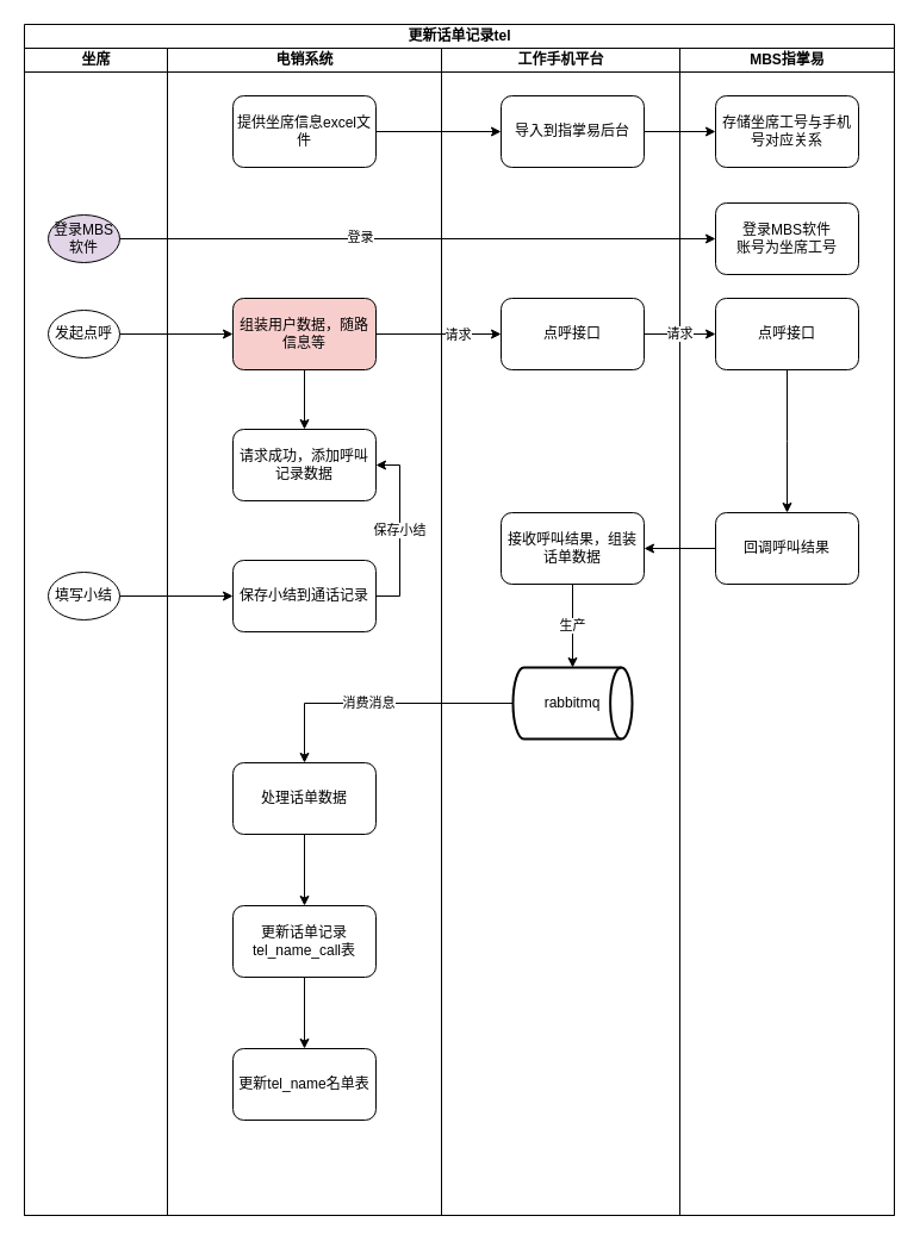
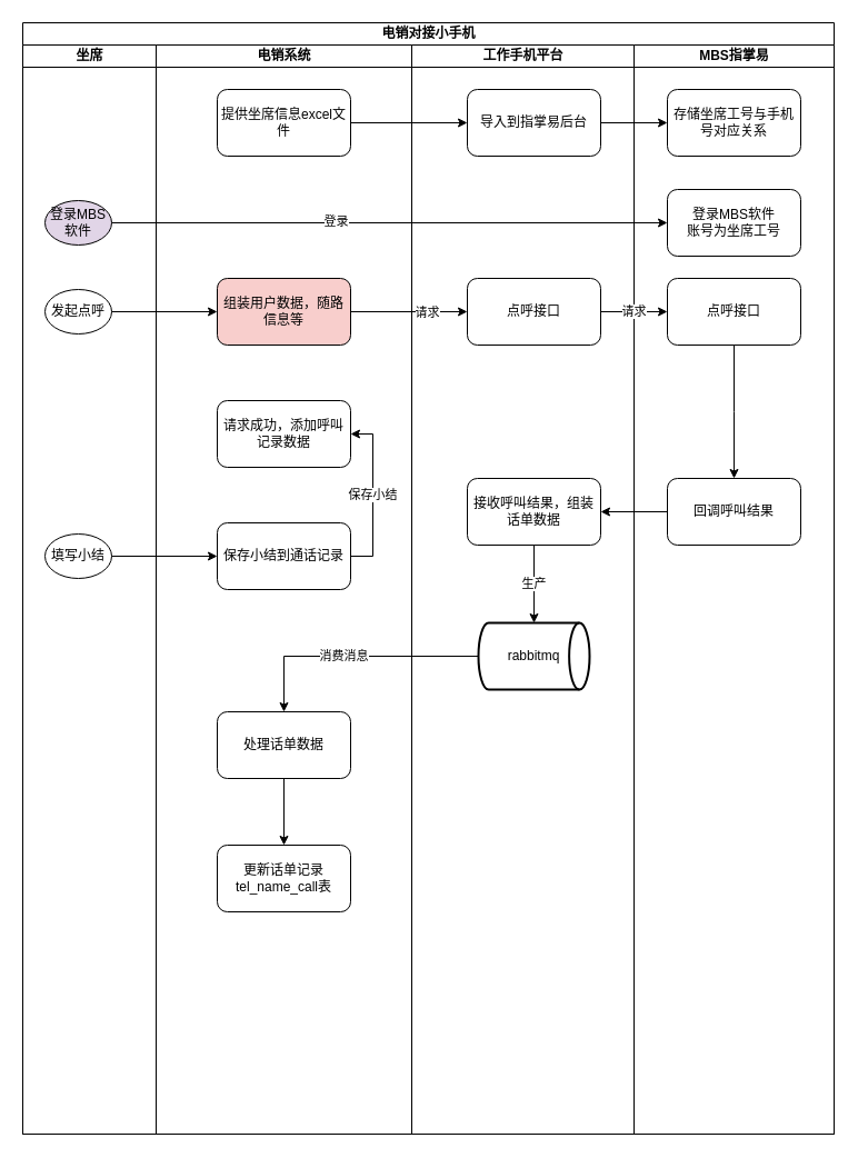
  <mxCell id="0" />
  <mxCell id="1" parent="0" />
- <mxCell id="2" value="更新话单记录tel" style="swimlane;childLayout=stackLayout;resizeParent=1;resizeParentMax=0;startSize=20;html=1;" vertex="1" parent="1"><mxGeometry x="20" y="20" width="730" height="1000" as="geometry" /></mxCell>
+ <mxCell id="2" value="电销对接小手机" style="swimlane;childLayout=stackLayout;resizeParent=1;resizeParentMax=0;startSize=20;html=1;" vertex="1" parent="1"><mxGeometry x="20" y="20" width="730" height="1000" as="geometry" /></mxCell>
  <mxCell id="3" value="坐席" style="swimlane;startSize=20;html=1;" vertex="1" parent="2"><mxGeometry y="20" width="120" height="980" as="geometry" /></mxCell>
  <mxCell id="4" value="登录MBS软件" style="ellipse;whiteSpace=wrap;html=1;fillColor=#e1d5e7;" vertex="1" parent="3"><mxGeometry x="20.0" y="140" width="60" height="40" as="geometry" /></mxCell>
  <mxCell id="5" value="发起点呼" style="ellipse;whiteSpace=wrap;html=1;" vertex="1" parent="3"><mxGeometry x="20.0" y="220" width="60" height="40" as="geometry" /></mxCell>
  <mxCell id="6" value="填写小结" style="ellipse;whiteSpace=wrap;html=1;" vertex="1" parent="3"><mxGeometry x="20.0" y="440" width="60" height="40" as="geometry" /></mxCell>
  <mxCell id="7" value="电销系统" style="swimlane;startSize=20;html=1;" vertex="1" parent="2"><mxGeometry x="120" y="20" width="230" height="980" as="geometry" /></mxCell>
  <mxCell id="8" style="edgeStyle=orthogonalEdgeStyle;rounded=0;orthogonalLoop=1;jettySize=auto;html=1;" edge="1" parent="7" source="9"><mxGeometry relative="1" as="geometry"><mxPoint x="280.0" y="70" as="targetPoint" /></mxGeometry></mxCell>
  <mxCell id="9" value="提供坐席信息excel文件" style="rounded=1;whiteSpace=wrap;html=1;" vertex="1" parent="7"><mxGeometry x="55.0" y="40" width="120" height="60" as="geometry" /></mxCell>
- <mxCell id="10" value="" style="edgeStyle=orthogonalEdgeStyle;rounded=0;orthogonalLoop=1;jettySize=auto;html=1;" edge="1" parent="7" source="11" target="12"><mxGeometry relative="1" as="geometry" /></mxCell>
  <mxCell id="11" value="组装用户数据，随路信息等" style="rounded=1;whiteSpace=wrap;html=1;fillColor=#f8cecc;" vertex="1" parent="7"><mxGeometry x="55.0" y="210" width="120" height="60" as="geometry" /></mxCell>
  <mxCell id="12" value="请求成功，添加呼叫记录数据" style="rounded=1;whiteSpace=wrap;html=1;" vertex="1" parent="7"><mxGeometry x="55.0" y="320" width="120" height="60" as="geometry" /></mxCell>
  <mxCell id="13" value="" style="edgeStyle=orthogonalEdgeStyle;rounded=0;orthogonalLoop=1;jettySize=auto;html=1;" edge="1" parent="7" source="14" target="16"><mxGeometry relative="1" as="geometry" /></mxCell>
  <mxCell id="14" value="处理话单数据" style="rounded=1;whiteSpace=wrap;html=1;" vertex="1" parent="7"><mxGeometry x="55.0" y="600" width="120" height="60" as="geometry" /></mxCell>
- <mxCell id="15" value="" style="edgeStyle=orthogonalEdgeStyle;rounded=0;orthogonalLoop=1;jettySize=auto;html=1;" edge="1" parent="7" source="16" target="17"><mxGeometry relative="1" as="geometry" /></mxCell>
  <mxCell id="16" value="更新话单记录tel_name_call表" style="rounded=1;whiteSpace=wrap;html=1;" vertex="1" parent="7"><mxGeometry x="55.0" y="720" width="120" height="60" as="geometry" /></mxCell>
- <mxCell id="17" value="更新tel_name名单表" style="rounded=1;whiteSpace=wrap;html=1;" vertex="1" parent="7"><mxGeometry x="55.0" y="840" width="120" height="60" as="geometry" /></mxCell>
  <mxCell id="18" value="保存小结" style="edgeStyle=orthogonalEdgeStyle;rounded=0;orthogonalLoop=1;jettySize=auto;html=1;entryX=1;entryY=0.5;entryDx=0;entryDy=0;" edge="1" parent="7" source="19" target="12"><mxGeometry relative="1" as="geometry"><Array as="points"><mxPoint x="195" y="460" /><mxPoint x="195" y="350" /></Array></mxGeometry></mxCell>
  <mxCell id="19" value="保存小结到通话记录" style="rounded=1;whiteSpace=wrap;html=1;" vertex="1" parent="7"><mxGeometry x="55.0" y="430" width="120" height="60" as="geometry" /></mxCell>
  <mxCell id="20" value="工作手机平台" style="swimlane;startSize=20;html=1;" vertex="1" parent="2"><mxGeometry x="350" y="20" width="200" height="980" as="geometry" /></mxCell>
  <mxCell id="21" value="导入到指掌易后台" style="rounded=1;whiteSpace=wrap;html=1;" vertex="1" parent="20"><mxGeometry x="50.0" y="40" width="120" height="60" as="geometry" /></mxCell>
  <mxCell id="22" value="点呼接口" style="rounded=1;whiteSpace=wrap;html=1;" vertex="1" parent="20"><mxGeometry x="50.0" y="210" width="120" height="60" as="geometry" /></mxCell>
  <mxCell id="23" value="接收呼叫结果，组装话单数据" style="rounded=1;whiteSpace=wrap;html=1;" vertex="1" parent="20"><mxGeometry x="50.0" y="390" width="120" height="60" as="geometry" /></mxCell>
  <mxCell id="24" value="rabbitmq" style="strokeWidth=2;html=1;shape=mxgraph.flowchart.direct_data;whiteSpace=wrap;" vertex="1" parent="20"><mxGeometry x="60.0" y="520" width="100" height="60" as="geometry" /></mxCell>
  <mxCell id="25" value="生产" style="edgeStyle=orthogonalEdgeStyle;rounded=0;orthogonalLoop=1;jettySize=auto;html=1;entryX=0.5;entryY=0;entryDx=0;entryDy=0;entryPerimeter=0;" edge="1" parent="20" source="23" target="24"><mxGeometry relative="1" as="geometry" /></mxCell>
  <mxCell id="26" value="MBS指掌易" style="swimlane;startSize=20;html=1;" vertex="1" parent="2"><mxGeometry x="550" y="20" width="180" height="980" as="geometry" /></mxCell>
  <mxCell id="27" value="存储坐席工号与手机号对应关系" style="rounded=1;whiteSpace=wrap;html=1;" vertex="1" parent="26"><mxGeometry x="30.0" y="40" width="120" height="60" as="geometry" /></mxCell>
  <mxCell id="28" value="登录MBS软件&lt;br&gt;账号为坐席工号" style="rounded=1;whiteSpace=wrap;html=1;" vertex="1" parent="26"><mxGeometry x="30.0" y="130" width="120" height="60" as="geometry" /></mxCell>
  <mxCell id="29" style="edgeStyle=orthogonalEdgeStyle;rounded=0;orthogonalLoop=1;jettySize=auto;html=1;" edge="1" parent="26" source="30"><mxGeometry relative="1" as="geometry"><mxPoint x="90.0" y="390" as="targetPoint" /></mxGeometry></mxCell>
  <mxCell id="30" value="点呼接口" style="rounded=1;whiteSpace=wrap;html=1;" vertex="1" parent="26"><mxGeometry x="30.0" y="210" width="120" height="60" as="geometry" /></mxCell>
  <mxCell id="31" value="回调呼叫结果" style="rounded=1;whiteSpace=wrap;html=1;" vertex="1" parent="26"><mxGeometry x="30.0" y="390" width="120" height="60" as="geometry" /></mxCell>
  <mxCell id="32" style="edgeStyle=orthogonalEdgeStyle;rounded=0;orthogonalLoop=1;jettySize=auto;html=1;entryX=0;entryY=0.5;entryDx=0;entryDy=0;" edge="1" parent="2" source="21" target="27"><mxGeometry relative="1" as="geometry" /></mxCell>
  <mxCell id="33" style="edgeStyle=orthogonalEdgeStyle;rounded=0;orthogonalLoop=1;jettySize=auto;html=1;entryX=0;entryY=0.5;entryDx=0;entryDy=0;" edge="1" parent="2" source="4" target="28"><mxGeometry relative="1" as="geometry"><mxPoint x="560.0" y="180" as="targetPoint" /></mxGeometry></mxCell>
  <mxCell id="34" value="登录" style="edgeLabel;html=1;align=center;verticalAlign=middle;resizable=0;points=[];" vertex="1" connectable="0" parent="33"><mxGeometry x="-0.198" y="2" relative="1" as="geometry"><mxPoint as="offset" /></mxGeometry></mxCell>
  <mxCell id="35" style="edgeStyle=orthogonalEdgeStyle;rounded=0;orthogonalLoop=1;jettySize=auto;html=1;" edge="1" parent="2" source="5" target="11"><mxGeometry relative="1" as="geometry" /></mxCell>
  <mxCell id="36" style="edgeStyle=orthogonalEdgeStyle;rounded=0;orthogonalLoop=1;jettySize=auto;html=1;entryX=0;entryY=0.5;entryDx=0;entryDy=0;" edge="1" parent="2" source="11" target="22"><mxGeometry relative="1" as="geometry" /></mxCell>
  <mxCell id="37" value="请求" style="edgeLabel;html=1;align=center;verticalAlign=middle;resizable=0;points=[];" vertex="1" connectable="0" parent="36"><mxGeometry x="0.303" relative="1" as="geometry"><mxPoint as="offset" /></mxGeometry></mxCell>
  <mxCell id="38" value="请求" style="edgeStyle=orthogonalEdgeStyle;rounded=0;orthogonalLoop=1;jettySize=auto;html=1;entryX=0;entryY=0.5;entryDx=0;entryDy=0;" edge="1" parent="2" source="22" target="30"><mxGeometry relative="1" as="geometry" /></mxCell>
  <mxCell id="39" style="edgeStyle=orthogonalEdgeStyle;rounded=0;orthogonalLoop=1;jettySize=auto;html=1;entryX=1;entryY=0.5;entryDx=0;entryDy=0;" edge="1" parent="2" source="31" target="23"><mxGeometry relative="1" as="geometry" /></mxCell>
  <mxCell id="40" style="edgeStyle=orthogonalEdgeStyle;rounded=0;orthogonalLoop=1;jettySize=auto;html=1;entryX=0.5;entryY=0;entryDx=0;entryDy=0;" edge="1" parent="2" source="24" target="14"><mxGeometry relative="1" as="geometry"><mxPoint x="220.0" y="570" as="targetPoint" /></mxGeometry></mxCell>
  <mxCell id="41" value="消费消息" style="edgeLabel;html=1;align=center;verticalAlign=middle;resizable=0;points=[];" vertex="1" connectable="0" parent="40"><mxGeometry x="0.087" y="-1" relative="1" as="geometry"><mxPoint as="offset" /></mxGeometry></mxCell>
  <mxCell id="42" style="edgeStyle=orthogonalEdgeStyle;rounded=0;orthogonalLoop=1;jettySize=auto;html=1;entryX=0;entryY=0.5;entryDx=0;entryDy=0;" edge="1" parent="2" source="6" target="19"><mxGeometry relative="1" as="geometry" /></mxCell>
